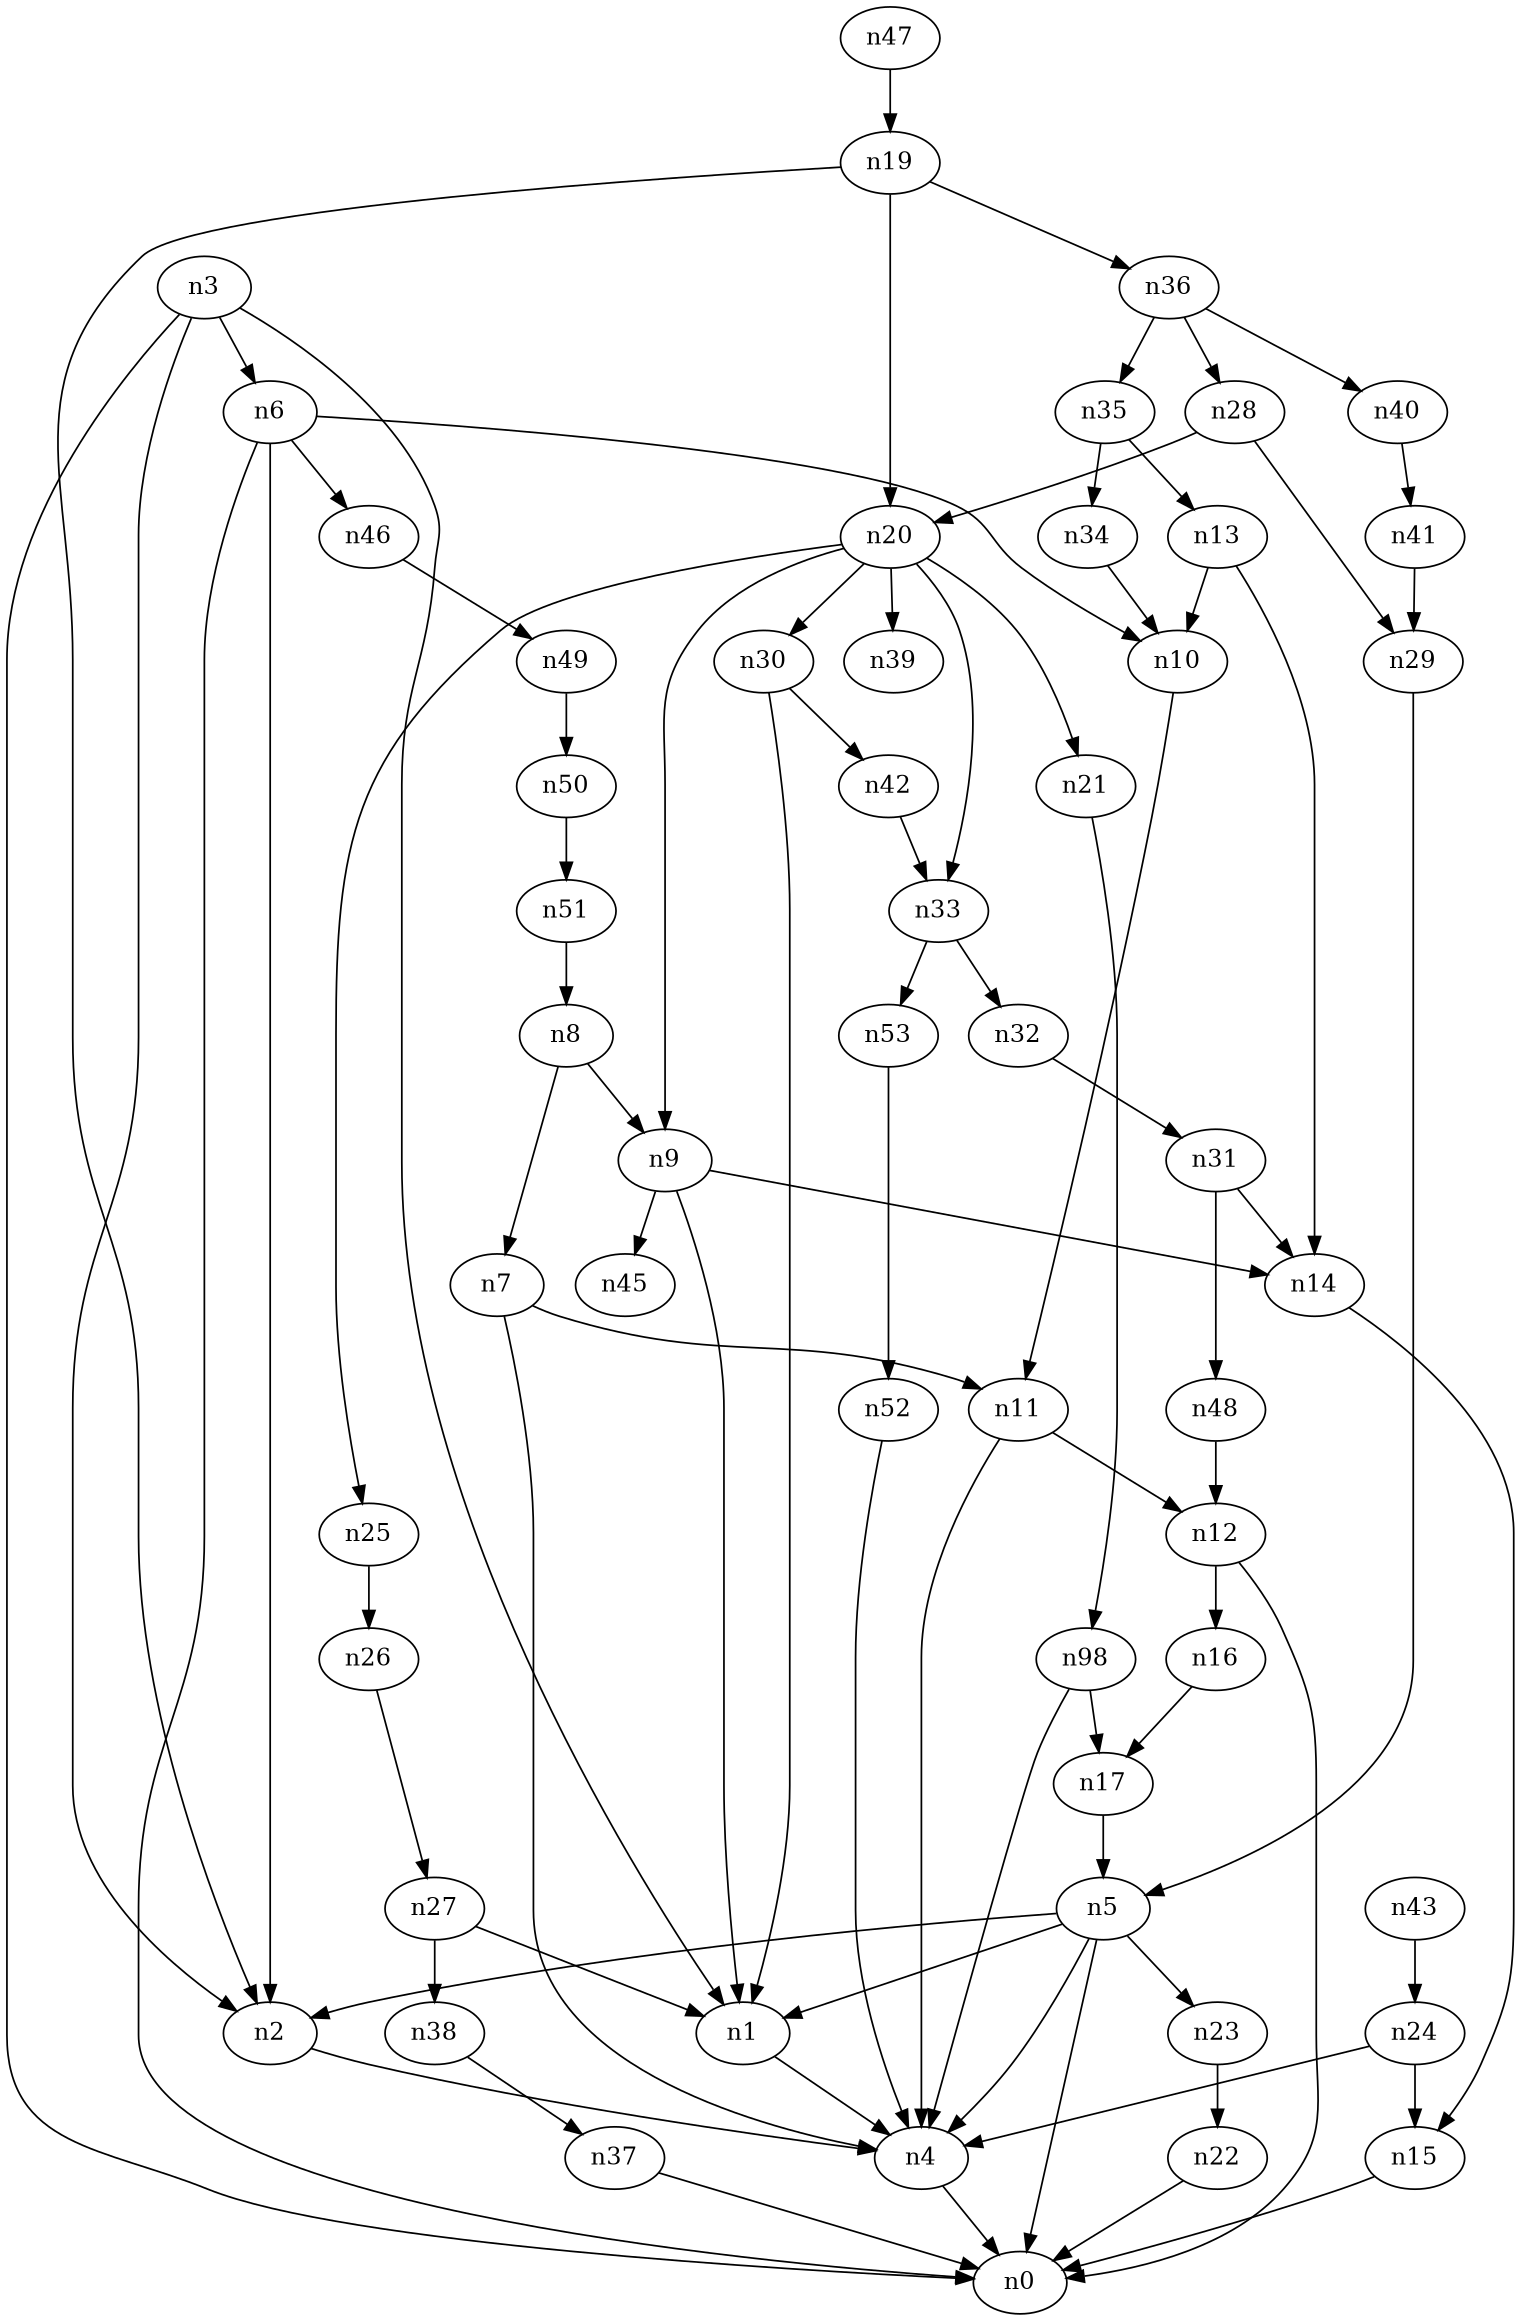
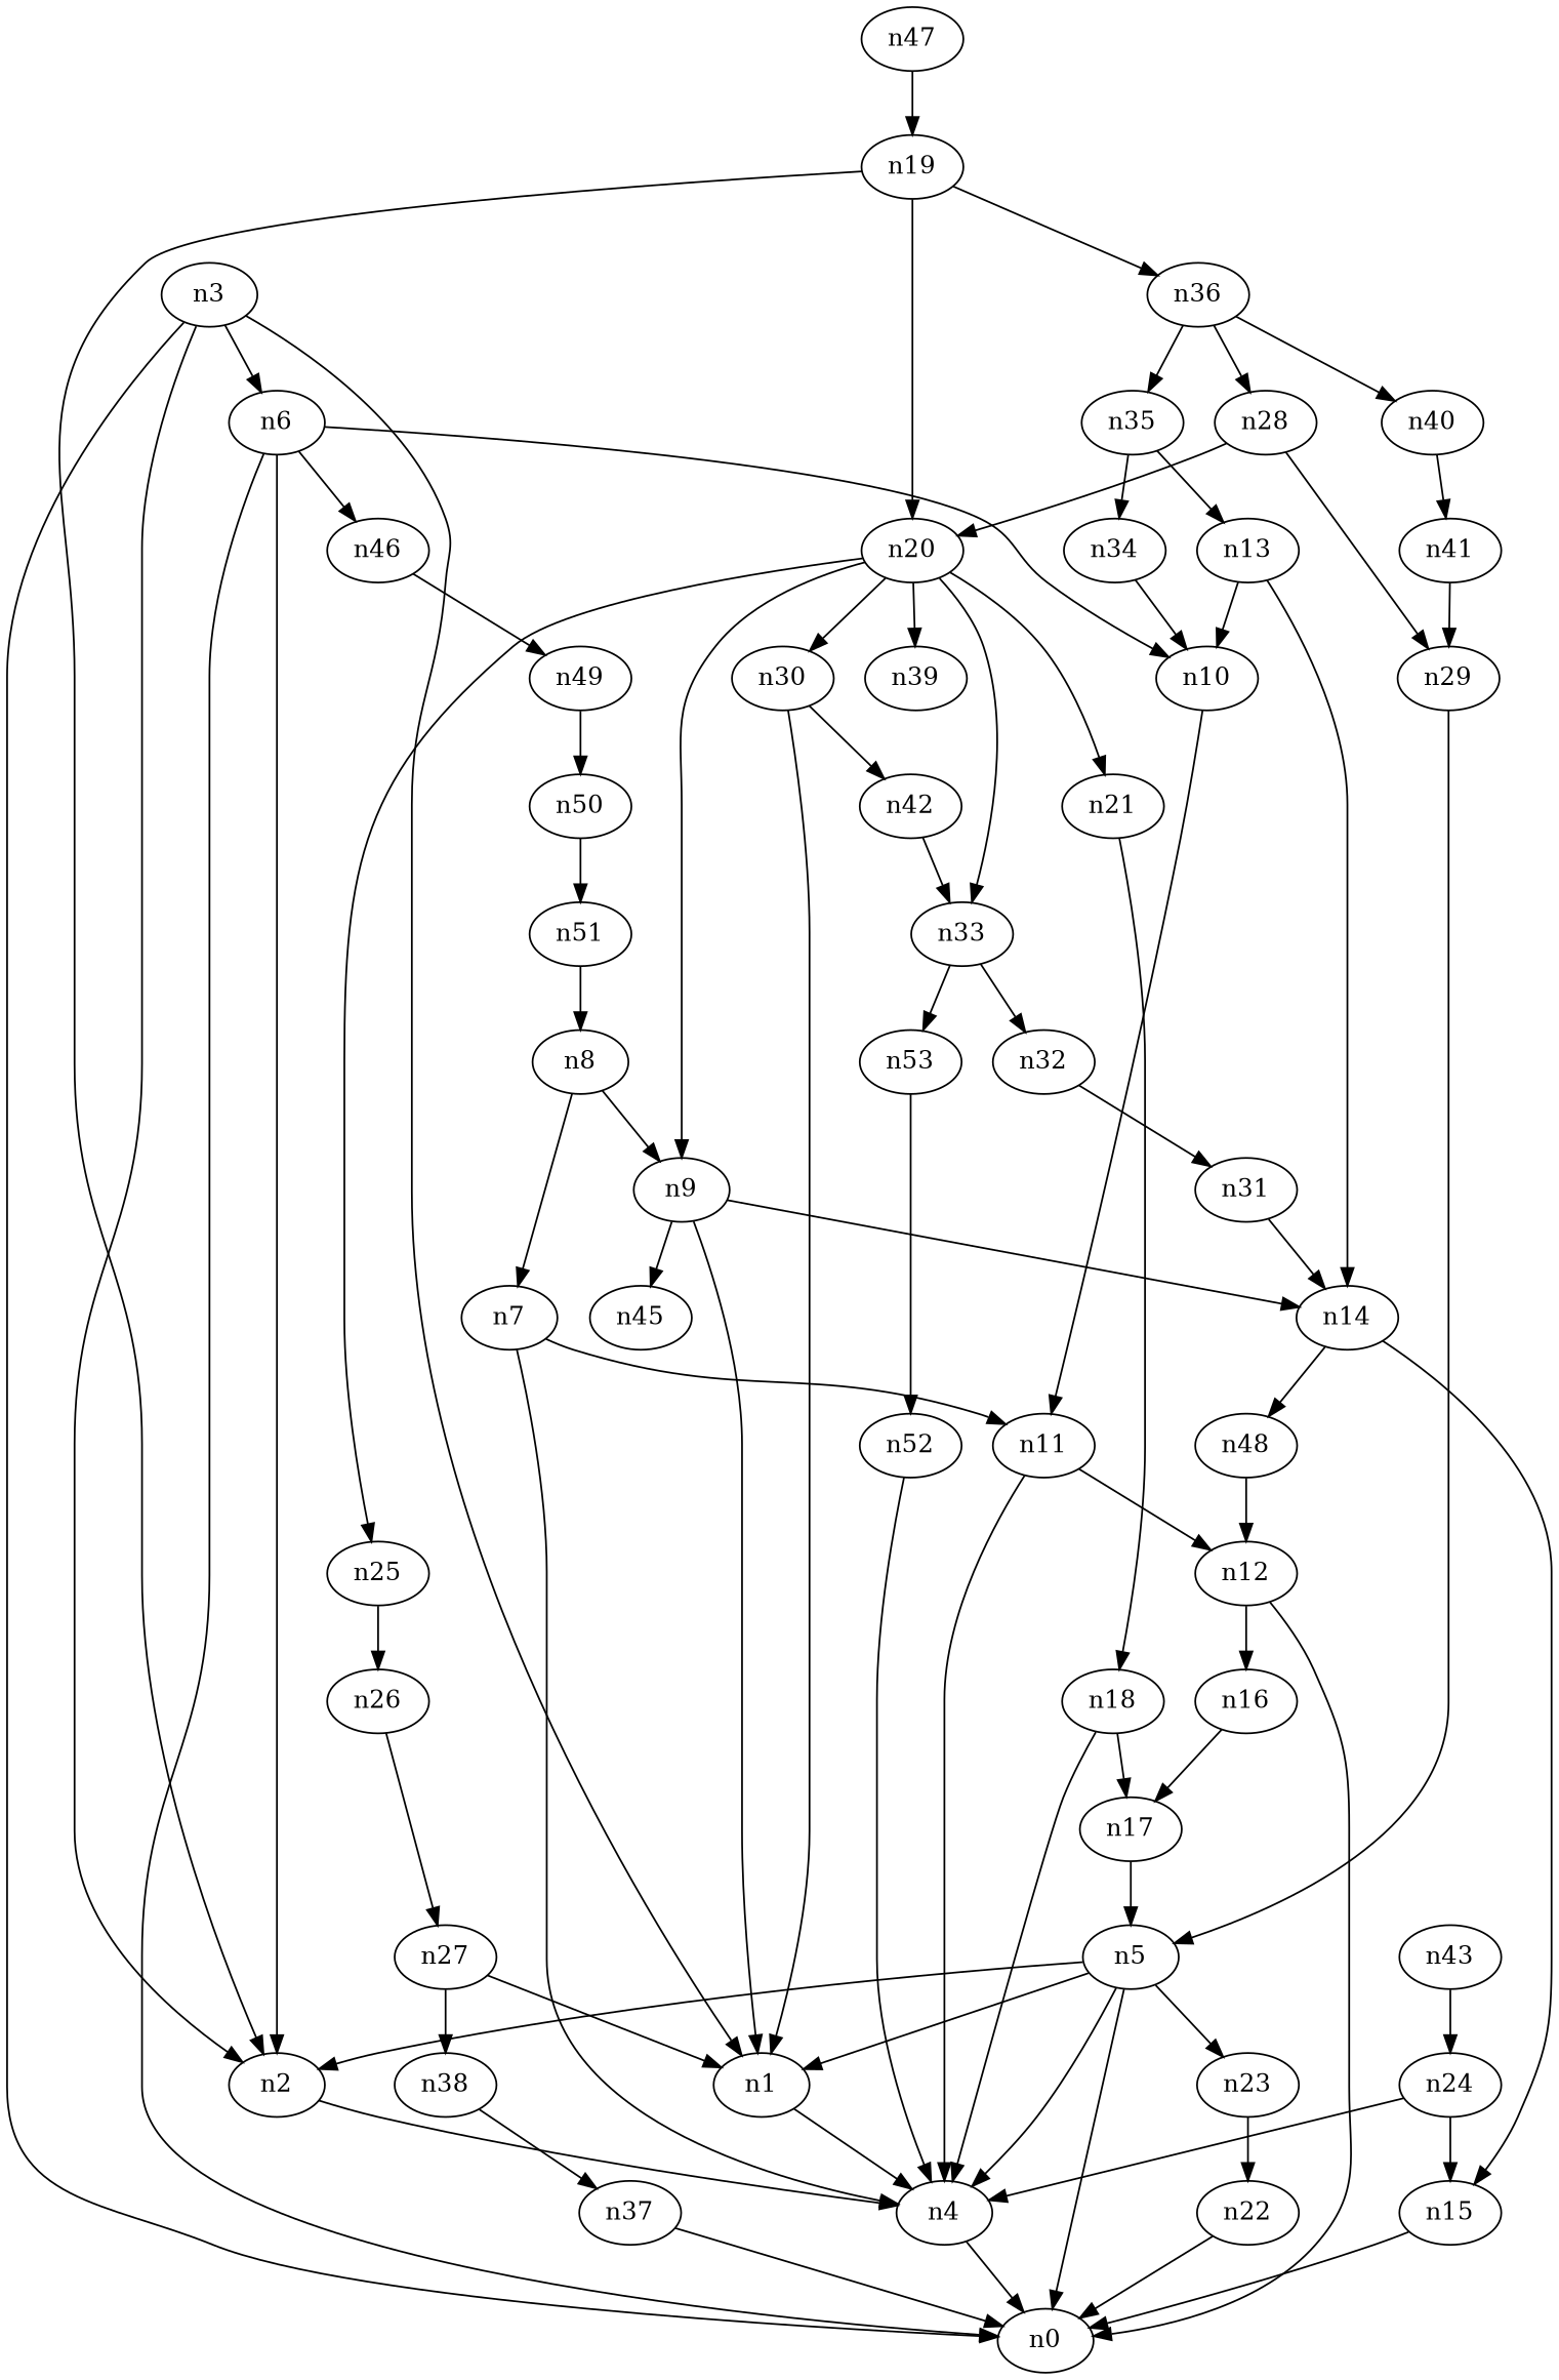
  digraph {
    n1
    n4
    n0
    n2
    n3
    n6
    n10
    n46
    n11
    n49
    n5
    n23
    n22
    n12
    n47
    n19
    n50
    n7
    n16
    n8
    n9
    n14
    n45
    n15
    n17
    n13
-   n18 [label=n98]
+   n18
    n20
    n36
    n21
    n25
    n30
    n33
    n39
    n28
    n35
    n40
    n26
    n42
    n32
    n53
    n29
    n34
    n41
    n27
    n31
    n52
    n38
    n37
    n24
    n48
    n43
    n51
    n1 -> n4
    n4 -> n0
    n2 -> n4
    n3 -> n1
    n3 -> n0
    n3 -> n2
    n3 -> n6
    n6 -> n0
    n6 -> n2
    n6 -> n10
    n6 -> n46
    n10 -> n11
    n46 -> n49
    n11 -> n4
    n11 -> n12
    n49 -> n50
    n5 -> n1
    n5 -> n4
    n5 -> n0
    n5 -> n2
    n5 -> n23
    n23 -> n22
    n22 -> n0
    n12 -> n0
    n12 -> n16
    n47 -> n19
    n19 -> n2
    n19 -> n20
    n19 -> n36
    n50 -> n51
    n7 -> n4
    n7 -> n11
    n16 -> n17
    n8 -> n7
    n8 -> n9
    n9 -> n1
    n9 -> n14
    n9 -> n45
    n14 -> n15
    n15 -> n0
    n17 -> n5
    n13 -> n10
    n13 -> n14
    n18 -> n4
    n18 -> n17
    n20 -> n9
    n20 -> n21
    n20 -> n25
    n20 -> n30
    n20 -> n33
    n20 -> n39
    n36 -> n28
    n36 -> n35
    n36 -> n40
    n21 -> n18
    n25 -> n26
    n30 -> n1
    n30 -> n42
    n33 -> n32
    n33 -> n53
    n28 -> n20
    n28 -> n29
    n35 -> n13
    n35 -> n34
    n40 -> n41
    n26 -> n27
    n42 -> n33
    n32 -> n31
    n53 -> n52
    n29 -> n5
    n34 -> n10
    n41 -> n29
    n27 -> n1
    n27 -> n38
    n31 -> n14
-   n31 -> n48
+   n14 -> n48
    n52 -> n4
    n38 -> n37
    n37 -> n0
    n24 -> n4
    n24 -> n15
    n48 -> n12
    n43 -> n24
    n51 -> n8
  }
